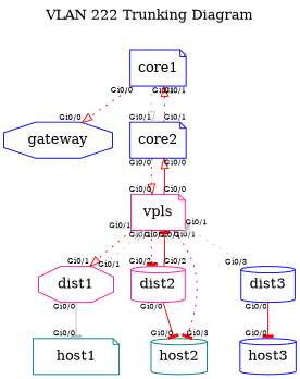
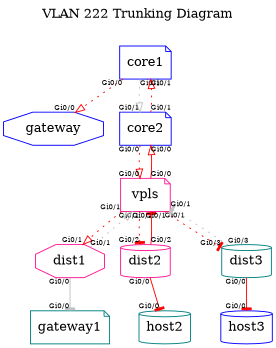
  digraph {
    label="VLAN 222 Trunking Diagram"
    labelloc=t
    node [color=blue shape=note]
    edge [arrowhead=onormal color=red fontsize=8.0 headlabel="Gi0/0" style=dotted taillabel="Gi0/0"]
    gateway [shape=octagon]
    core1
    core2
    vpls [color=deeppink]
    dist1 [color=deeppink shape=octagon]
    dist2 [color=deeppink shape=cylinder]
-   dist3 [shape=cylinder]
-   host1 [color=teal]
+   dist3 [color=teal shape=cylinder]
+   host1 [color=teal label=gateway1]
    host2 [color=teal shape=cylinder]
    host3 [shape=cylinder]
    core1 -> gateway
    core1 -> core2 [color=gray headlabel="Gi0/1" taillabel="Gi0/1"]
    core2 -> core1 [headlabel="Gi0/1" taillabel="Gi0/1"]
    core2 -> vpls
    vpls -> core2 [style=solid]
    vpls -> dist1 [headlabel="Gi0/1" taillabel="Gi0/1"]
    vpls -> dist2 [arrowhead=tee headlabel="Gi0/2" taillabel="Gi0/1"]
-   vpls -> host2 [arrowhead=tee headlabel="Gi0/3" taillabel="Gi0/1"]
+   vpls -> dist3 [arrowhead=tee headlabel="Gi0/3" taillabel="Gi0/1"]
    dist1 -> vpls [color=gray headlabel="Gi0/1" taillabel="Gi0/1"]
    dist1 -> host1 [arrowhead=tee color=gray style=solid]
    dist2 -> vpls [arrowhead=tee headlabel="Gi0/1" style=solid taillabel="Gi0/2"]
    dist2 -> host2 [arrowhead=tee style=solid]
    dist3 -> vpls [arrowhead=tee color=gray headlabel="Gi0/1" taillabel="Gi0/3"]
    dist3 -> host3 [arrowhead=tee style=solid]
  }
